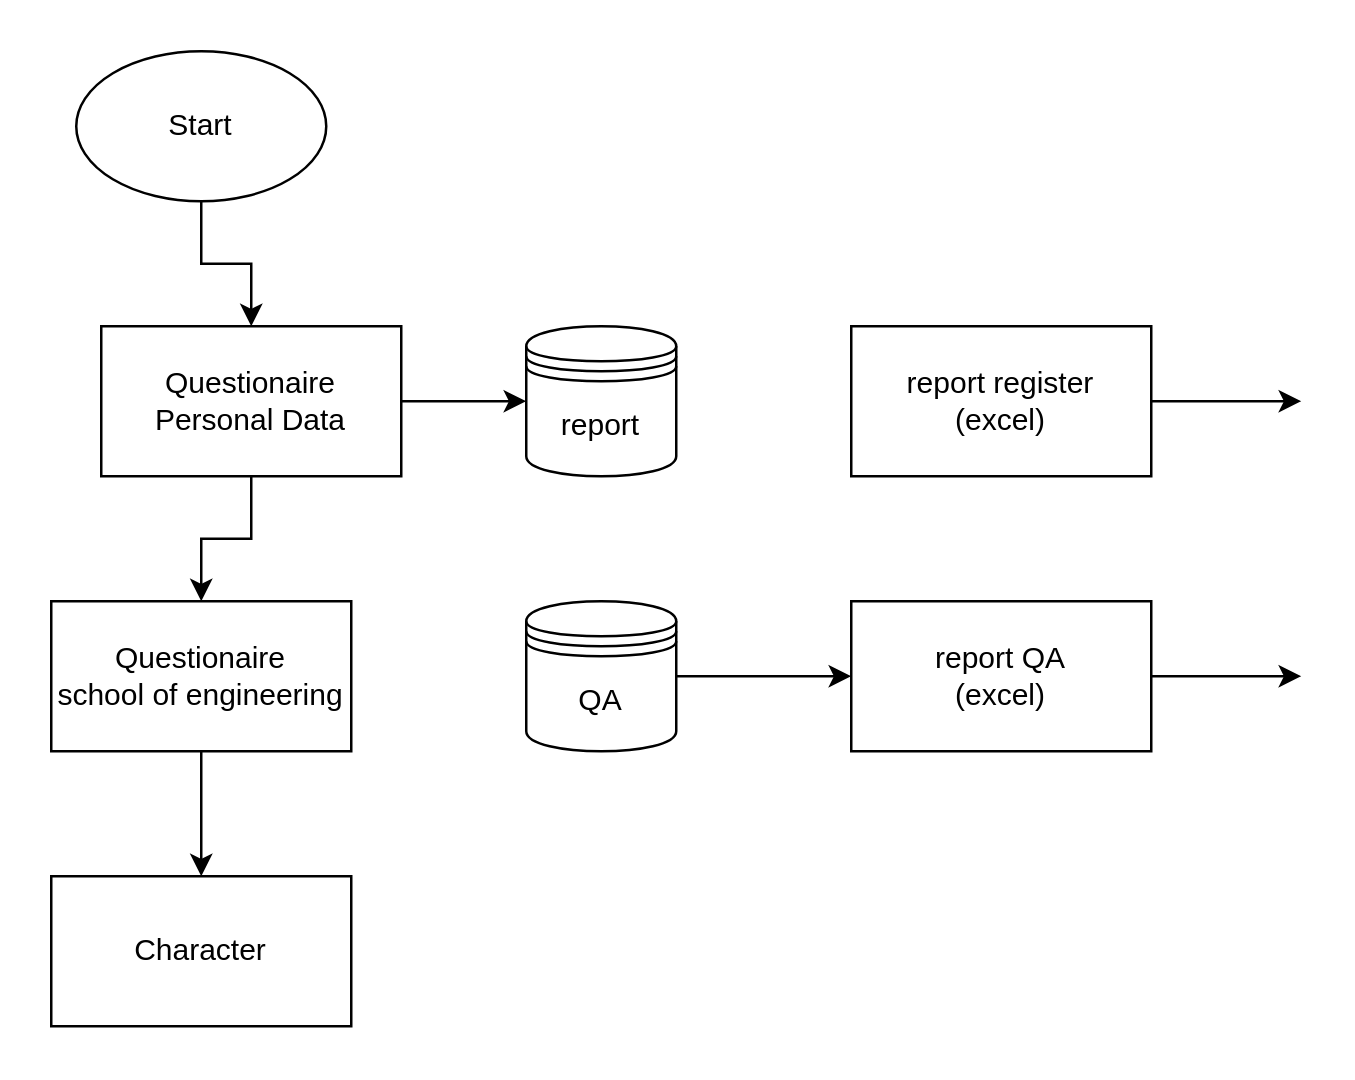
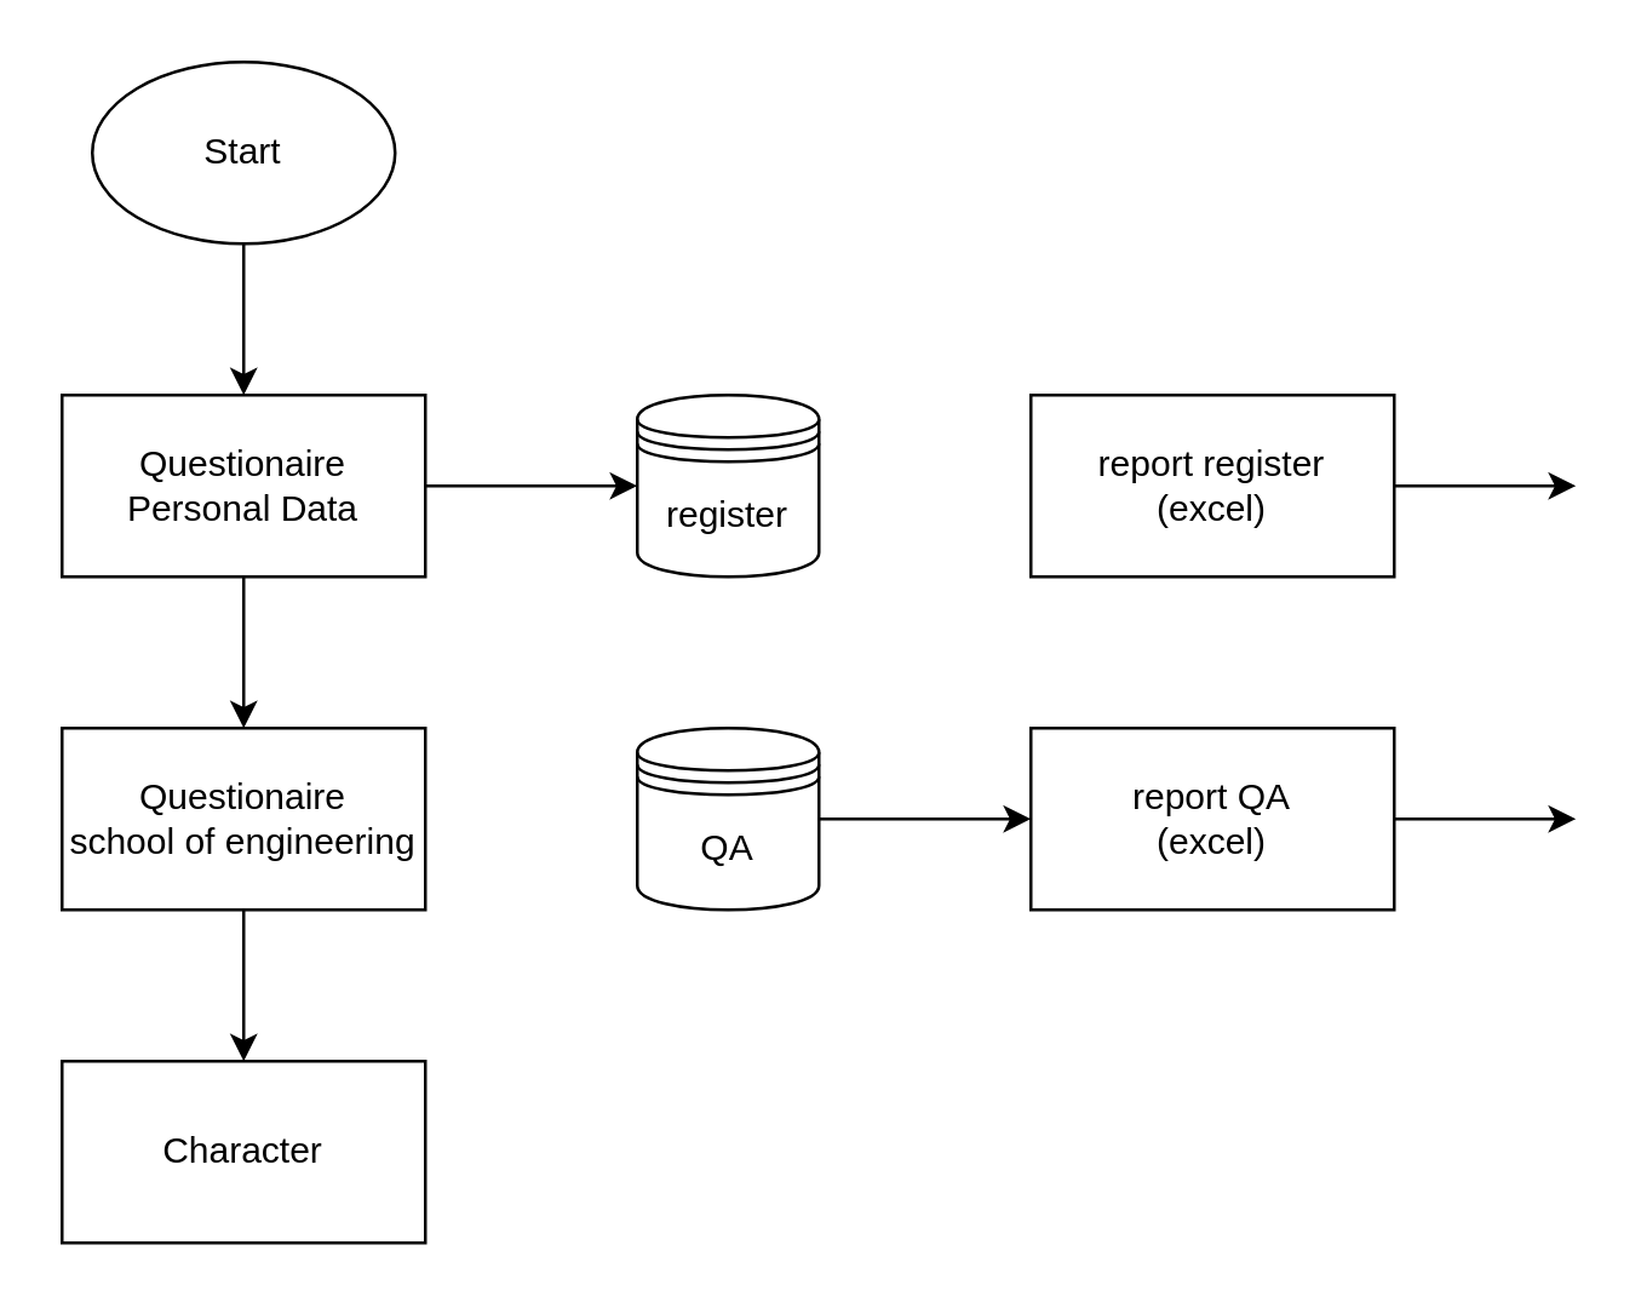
  <mxCell id="0" />
  <mxCell id="1" parent="0" />
  <mxCell id="2" value="" style="edgeStyle=orthogonalEdgeStyle;rounded=0;orthogonalLoop=1;jettySize=auto;html=1;" edge="1" parent="1" source="4" target="7"><mxGeometry relative="1" as="geometry" /></mxCell>
  <mxCell id="3" style="edgeStyle=orthogonalEdgeStyle;rounded=0;orthogonalLoop=1;jettySize=auto;html=1;entryX=0.5;entryY=0;entryDx=0;entryDy=0;" edge="1" parent="1" source="4" target="9"><mxGeometry relative="1" as="geometry" /></mxCell>
- <mxCell id="4" value="Questionaire&lt;br&gt;Personal Data" style="rounded=0;whiteSpace=wrap;html=1;" vertex="1" parent="1"><mxGeometry x="40" y="130" width="120" height="60" as="geometry" /></mxCell>
+ <mxCell id="4" value="Questionaire&lt;br&gt;Personal Data" style="rounded=0;whiteSpace=wrap;html=1;" vertex="1" parent="1"><mxGeometry x="20" y="130" width="120" height="60" as="geometry" /></mxCell>
  <mxCell id="5" value="" style="edgeStyle=orthogonalEdgeStyle;rounded=0;orthogonalLoop=1;jettySize=auto;html=1;" edge="1" parent="1" source="6" target="4"><mxGeometry relative="1" as="geometry" /></mxCell>
  <mxCell id="6" value="Start" style="ellipse;whiteSpace=wrap;html=1;" vertex="1" parent="1"><mxGeometry x="30" y="20" width="100" height="60" as="geometry" /></mxCell>
- <mxCell id="7" value="report" style="shape=datastore;whiteSpace=wrap;html=1;" vertex="1" parent="1"><mxGeometry x="210" y="130" width="60" height="60" as="geometry" /></mxCell>
+ <mxCell id="7" value="register" style="shape=datastore;whiteSpace=wrap;html=1;" vertex="1" parent="1"><mxGeometry x="210" y="130" width="60" height="60" as="geometry" /></mxCell>
  <mxCell id="8" style="edgeStyle=orthogonalEdgeStyle;rounded=0;orthogonalLoop=1;jettySize=auto;html=1;exitX=0.5;exitY=1;exitDx=0;exitDy=0;entryX=0.5;entryY=0;entryDx=0;entryDy=0;" edge="1" parent="1" source="9" target="12"><mxGeometry relative="1" as="geometry" /></mxCell>
  <mxCell id="9" value="Questionaire&lt;br&gt;school of engineering" style="rounded=0;whiteSpace=wrap;html=1;" vertex="1" parent="1"><mxGeometry x="20" y="240" width="120" height="60" as="geometry" /></mxCell>
  <mxCell id="10" value="" style="edgeStyle=orthogonalEdgeStyle;rounded=0;orthogonalLoop=1;jettySize=auto;html=1;" edge="1" parent="1" source="11" target="16"><mxGeometry relative="1" as="geometry" /></mxCell>
  <mxCell id="11" value="QA" style="shape=datastore;whiteSpace=wrap;html=1;" vertex="1" parent="1"><mxGeometry x="210" y="240" width="60" height="60" as="geometry" /></mxCell>
  <mxCell id="12" value="&lt;span style=&quot;font-kerning: none;&quot; class=&quot;OYPEnA font-feature-liga-off font-feature-clig-off font-feature-calt-off text-decoration-none text-strikethrough-none&quot;&gt;Character&lt;/span&gt;" style="rounded=0;whiteSpace=wrap;html=1;" vertex="1" parent="1"><mxGeometry x="20" y="350" width="120" height="60" as="geometry" /></mxCell>
  <mxCell id="13" style="edgeStyle=orthogonalEdgeStyle;rounded=0;orthogonalLoop=1;jettySize=auto;html=1;exitX=1;exitY=0.5;exitDx=0;exitDy=0;" edge="1" parent="1" source="14"><mxGeometry relative="1" as="geometry"><mxPoint x="520" y="160" as="targetPoint" /></mxGeometry></mxCell>
  <mxCell id="14" value="report register&lt;br&gt;(excel)" style="rounded=0;whiteSpace=wrap;html=1;" vertex="1" parent="1"><mxGeometry x="340" y="130" width="120" height="60" as="geometry" /></mxCell>
  <mxCell id="15" style="edgeStyle=orthogonalEdgeStyle;rounded=0;orthogonalLoop=1;jettySize=auto;html=1;exitX=1;exitY=0.5;exitDx=0;exitDy=0;" edge="1" parent="1" source="16"><mxGeometry relative="1" as="geometry"><mxPoint x="520" y="270" as="targetPoint" /></mxGeometry></mxCell>
  <mxCell id="16" value="report QA&lt;br&gt;(excel)" style="rounded=0;whiteSpace=wrap;html=1;" vertex="1" parent="1"><mxGeometry x="340" y="240" width="120" height="60" as="geometry" /></mxCell>
